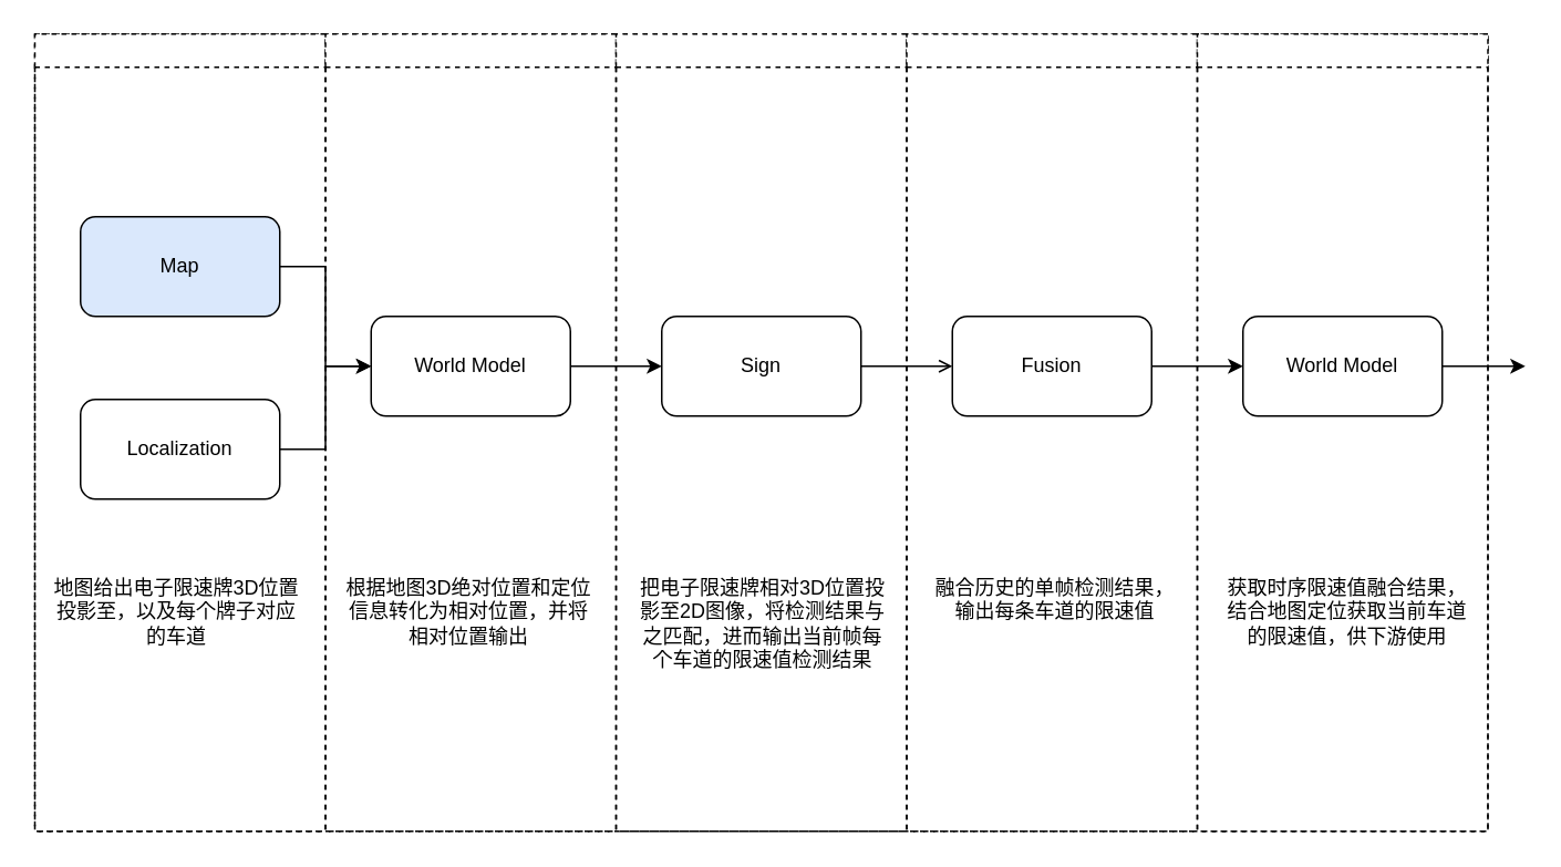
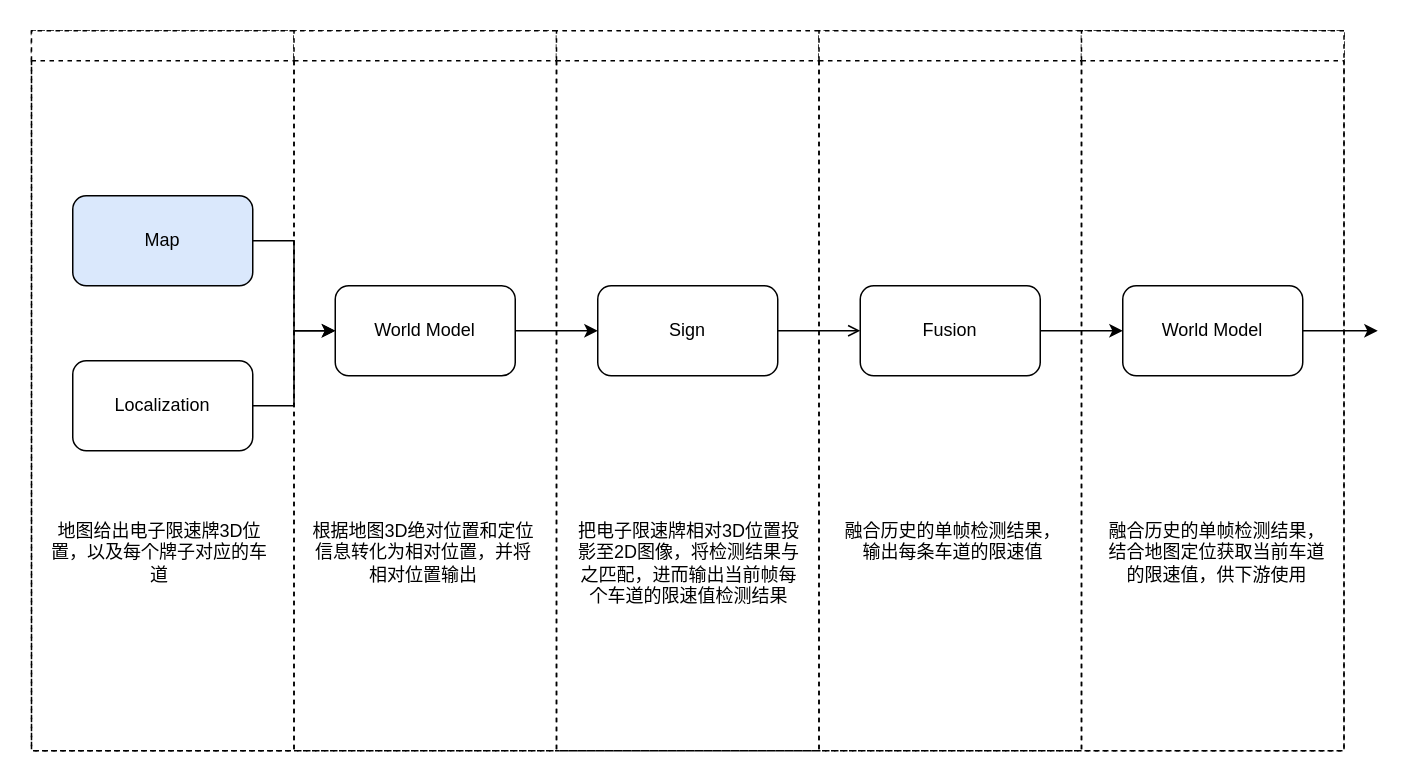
  <mxCell id="0" />
  <mxCell id="1" parent="0" />
  <mxCell id="2" style="edgeStyle=orthogonalEdgeStyle;rounded=0;orthogonalLoop=1;jettySize=auto;html=1;entryX=0;entryY=0.5;entryDx=0;entryDy=0;" edge="1" parent="1" source="3" target="7"><mxGeometry relative="1" as="geometry" /></mxCell>
  <mxCell id="3" value="Map" style="rounded=1;whiteSpace=wrap;html=1;fillColor=#dae8fc;" vertex="1" parent="1"><mxGeometry x="48" y="130" width="120" height="60" as="geometry" /></mxCell>
  <mxCell id="4" style="edgeStyle=orthogonalEdgeStyle;rounded=0;orthogonalLoop=1;jettySize=auto;html=1;entryX=0;entryY=0.5;entryDx=0;entryDy=0;" edge="1" parent="1" source="5" target="7"><mxGeometry relative="1" as="geometry" /></mxCell>
  <mxCell id="5" value="Localization" style="rounded=1;whiteSpace=wrap;html=1;" vertex="1" parent="1"><mxGeometry x="48" y="240" width="120" height="60" as="geometry" /></mxCell>
  <mxCell id="6" style="edgeStyle=orthogonalEdgeStyle;rounded=0;orthogonalLoop=1;jettySize=auto;html=1;entryX=0;entryY=0.5;entryDx=0;entryDy=0;" edge="1" parent="1" source="7" target="9"><mxGeometry relative="1" as="geometry" /></mxCell>
  <mxCell id="7" value="World Model" style="rounded=1;whiteSpace=wrap;html=1;" vertex="1" parent="1"><mxGeometry x="223" y="190" width="120" height="60" as="geometry" /></mxCell>
  <mxCell id="8" style="edgeStyle=orthogonalEdgeStyle;rounded=0;orthogonalLoop=1;jettySize=auto;html=1;entryX=0;entryY=0.5;entryDx=0;entryDy=0;endArrow=open;" edge="1" parent="1" source="9" target="11"><mxGeometry relative="1" as="geometry" /></mxCell>
  <mxCell id="9" value="Sign" style="rounded=1;whiteSpace=wrap;html=1;" vertex="1" parent="1"><mxGeometry x="398" y="190" width="120" height="60" as="geometry" /></mxCell>
  <mxCell id="10" style="edgeStyle=orthogonalEdgeStyle;rounded=0;orthogonalLoop=1;jettySize=auto;html=1;entryX=0;entryY=0.5;entryDx=0;entryDy=0;" edge="1" parent="1" source="11" target="13"><mxGeometry relative="1" as="geometry" /></mxCell>
  <mxCell id="11" value="Fusion" style="rounded=1;whiteSpace=wrap;html=1;" vertex="1" parent="1"><mxGeometry x="573" y="190" width="120" height="60" as="geometry" /></mxCell>
  <mxCell id="12" style="edgeStyle=orthogonalEdgeStyle;rounded=0;orthogonalLoop=1;jettySize=auto;html=1;" edge="1" parent="1" source="13"><mxGeometry relative="1" as="geometry"><mxPoint x="918" y="220" as="targetPoint" /></mxGeometry></mxCell>
  <mxCell id="13" value="World Model" style="rounded=1;whiteSpace=wrap;html=1;" vertex="1" parent="1"><mxGeometry x="748" y="190" width="120" height="60" as="geometry" /></mxCell>
  <mxCell id="14" value="" style="swimlane;html=1;childLayout=stackLayout;resizeParent=1;resizeParentMax=0;startSize=0;horizontal=0;horizontalStack=1;dashed=1;" vertex="1" parent="1"><mxGeometry x="20.5" y="20" width="875" height="480" as="geometry"><mxRectangle x="70" y="230" width="50" height="40" as="alternateBounds" /></mxGeometry></mxCell>
  <mxCell id="15" value="" style="swimlane;html=1;startSize=20;dashed=1;" vertex="1" parent="14"><mxGeometry width="175" height="480" as="geometry" /></mxCell>
- <mxCell id="16" value="地图给出电子限速牌3D位置投影至，以及每个牌子对应的车道" style="text;html=1;align=center;verticalAlign=top;whiteSpace=wrap;rounded=0;dashed=1;horizontal=1;" vertex="1" parent="15"><mxGeometry x="10" y="320" width="150" height="140" as="geometry" /></mxCell>
+ <mxCell id="16" value="地图给出电子限速牌3D位置，以及每个牌子对应的车道" style="text;html=1;align=center;verticalAlign=top;whiteSpace=wrap;rounded=0;dashed=1;horizontal=1;" vertex="1" parent="15"><mxGeometry x="10" y="320" width="150" height="140" as="geometry" /></mxCell>
  <mxCell id="17" value="" style="swimlane;html=1;startSize=20;dashed=1;" vertex="1" parent="14"><mxGeometry x="175" width="175" height="480" as="geometry" /></mxCell>
  <mxCell id="18" value="根据地图3D绝对位置和定位信息转化为相对位置，并将相对位置输出" style="text;html=1;align=center;verticalAlign=top;whiteSpace=wrap;rounded=0;dashed=1;" vertex="1" parent="17"><mxGeometry x="11" y="320" width="150" height="140" as="geometry" /></mxCell>
  <mxCell id="19" value="" style="swimlane;html=1;startSize=20;dashed=1;" vertex="1" parent="14"><mxGeometry x="350" width="175" height="480" as="geometry" /></mxCell>
  <mxCell id="20" value="把电子限速牌相对3D位置投影至2D图像，将检测结果与之匹配，进而输出当前帧每个车道的限速值检测结果" style="text;html=1;align=center;verticalAlign=top;whiteSpace=wrap;rounded=0;dashed=1;" vertex="1" parent="19"><mxGeometry x="13" y="320" width="150" height="140" as="geometry" /></mxCell>
  <mxCell id="21" value="" style="swimlane;html=1;startSize=20;dashed=1;" vertex="1" parent="14"><mxGeometry x="525" width="175" height="480" as="geometry" /></mxCell>
  <mxCell id="22" value="融合历史的单帧检测结果，输出每条车道的限速值" style="text;html=1;align=center;verticalAlign=top;whiteSpace=wrap;rounded=0;dashed=1;" vertex="1" parent="21"><mxGeometry x="14" y="320" width="150" height="140" as="geometry" /></mxCell>
  <mxCell id="23" value="" style="swimlane;html=1;startSize=20;dashed=1;" vertex="1" parent="14"><mxGeometry x="700" width="175" height="480" as="geometry" /></mxCell>
- <mxCell id="24" value="获取时序限速值融合结果，结合地图定位获取当前车道的限速值，供下游使用" style="text;html=1;align=center;verticalAlign=top;whiteSpace=wrap;rounded=0;dashed=1;" vertex="1" parent="23"><mxGeometry x="15" y="320" width="150" height="140" as="geometry" /></mxCell>
+ <mxCell id="24" value="融合历史的单帧检测结果，结合地图定位获取当前车道的限速值，供下游使用" style="text;html=1;align=center;verticalAlign=top;whiteSpace=wrap;rounded=0;dashed=1;" vertex="1" parent="23"><mxGeometry x="15" y="320" width="150" height="140" as="geometry" /></mxCell>
